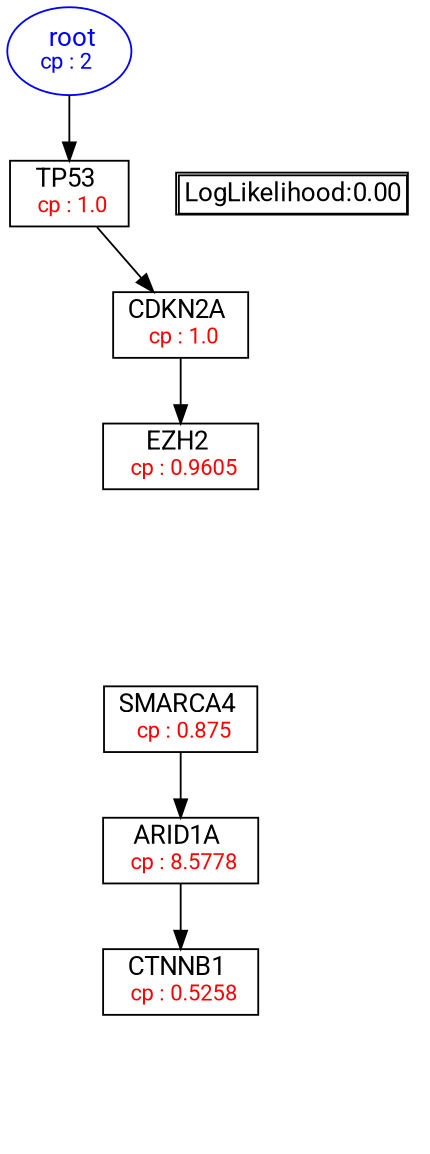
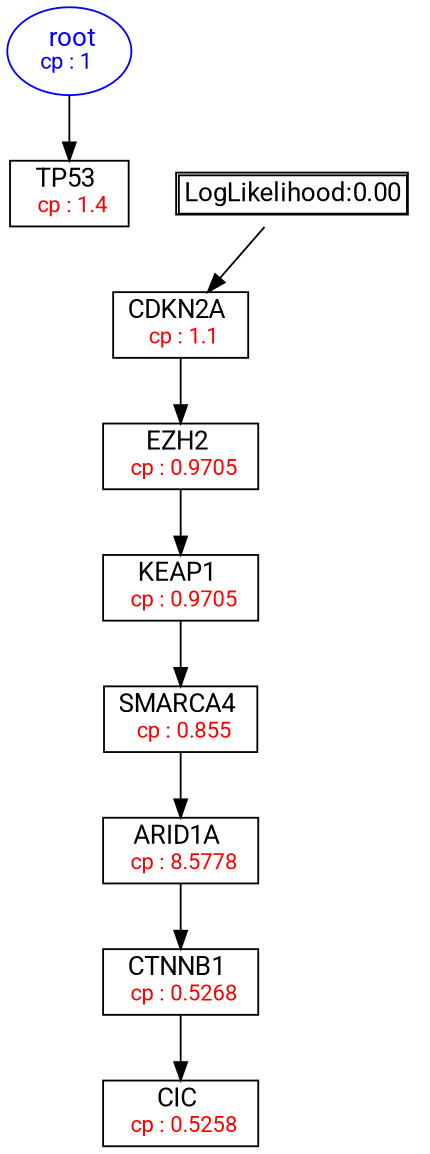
  digraph {
    fontname=Roboto
    fontsize=10
    node [fontname=Roboto shape=box]
    edge [fontname=Roboto]
-   n1 [color=Blue label=<<font color='Blue'> root</font><br/><font color='Blue' POINT-SIZE='12'>cp : 2 </font>> shape=oval]
-   n2 [label=<TP53 <br/> <font color='Red' POINT-SIZE='12'> cp : 1.0 </font>>]
-   n3 [label=<CDKN2A <br/> <font color='Red' POINT-SIZE='12'> cp : 1.0 </font>>]
-   n4 [label=<EZH2 <br/> <font color='Red' POINT-SIZE='12'> cp : 0.9605 </font>>]
-   n6 [label=<SMARCA4 <br/> <font color='Red' POINT-SIZE='12'> cp : 0.875 </font>>]
+   n1 [color=Blue label=<<font color='Blue'> root</font><br/><font color='Blue' POINT-SIZE='12'>cp : 1 </font>> shape=oval]
+   n2 [label=<TP53 <br/> <font color='Red' POINT-SIZE='12'> cp : 1.4 </font>>]
+   n3 [label=<CDKN2A <br/> <font color='Red' POINT-SIZE='12'> cp : 1.1 </font>>]
+   n4 [label=<EZH2 <br/> <font color='Red' POINT-SIZE='12'> cp : 0.9705 </font>>]
+   n5 [label=<KEAP1 <br/> <font color='Red' POINT-SIZE='12'> cp : 0.9705 </font>>]
+   n6 [label=<SMARCA4 <br/> <font color='Red' POINT-SIZE='12'> cp : 0.855 </font>>]
    n7 [label=<ARID1A <br/> <font color='Red' POINT-SIZE='12'> cp : 8.5778 </font>>]
-   n8 [label=<CTNNB1 <br/> <font color='Red' POINT-SIZE='12'> cp : 0.5258 </font>>]
+   n8 [label=<CTNNB1 <br/> <font color='Red' POINT-SIZE='12'> cp : 0.5268 </font>>]
+   n9 [label=<CIC <br/> <font color='Red' POINT-SIZE='12'> cp : 0.5258 </font>>]
    n10 [label=<<TABLE BORDER="1" CELLBORDER="1" CELLSPACING="0" >     <TR><TD ALIGN="LEFT">LogLikelihood:0.00</TD></TR>     </TABLE>> shape=plaintext]
    n1 -> n2
-   n2 -> n3
+   n10 -> n3
    n3 -> n4
+   n4 -> n5
+   n5 -> n6
    n6 -> n7
    n7 -> n8
+   n8 -> n9
  }
